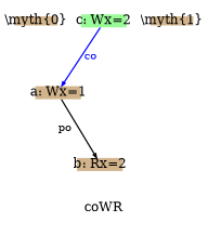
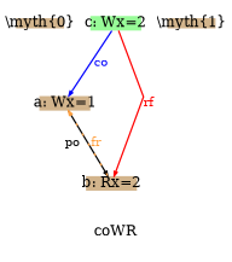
  digraph {
    fontsize=10
    label=coWR
    splines=line
    node [fixedsize=true fontsize=10 shape=none style=filled fillcolor=tan color=brown]
    edge [arrowsize=0.300000 fontsize=8 style=solid]
    n1 [height=0.091875 label="\\myth{0}" width=0.455000]
    n2 [height=0.138889 label="a: Wx=1" width=0.486111 color=gray40]
    n3 [height=0.138889 label="b: Rx=2" width=0.486111 color=teal]
    n4 [height=0.091875 label="\\myth{1}" width=0.455000]
    n5 [height=0.138889 label="c: Wx=2" width=0.486111 fillcolor=palegreen color=gray40]
    n2 -> n3 [label=po]
+   n3 -> n2 [color="#ffa040" fontcolor="#ffa040" label=fr style=dotted]
    n5 -> n2 [color=blue fontcolor=blue label=co]
+   n5 -> n3 [color=red fontcolor=red label=rf]
  }
